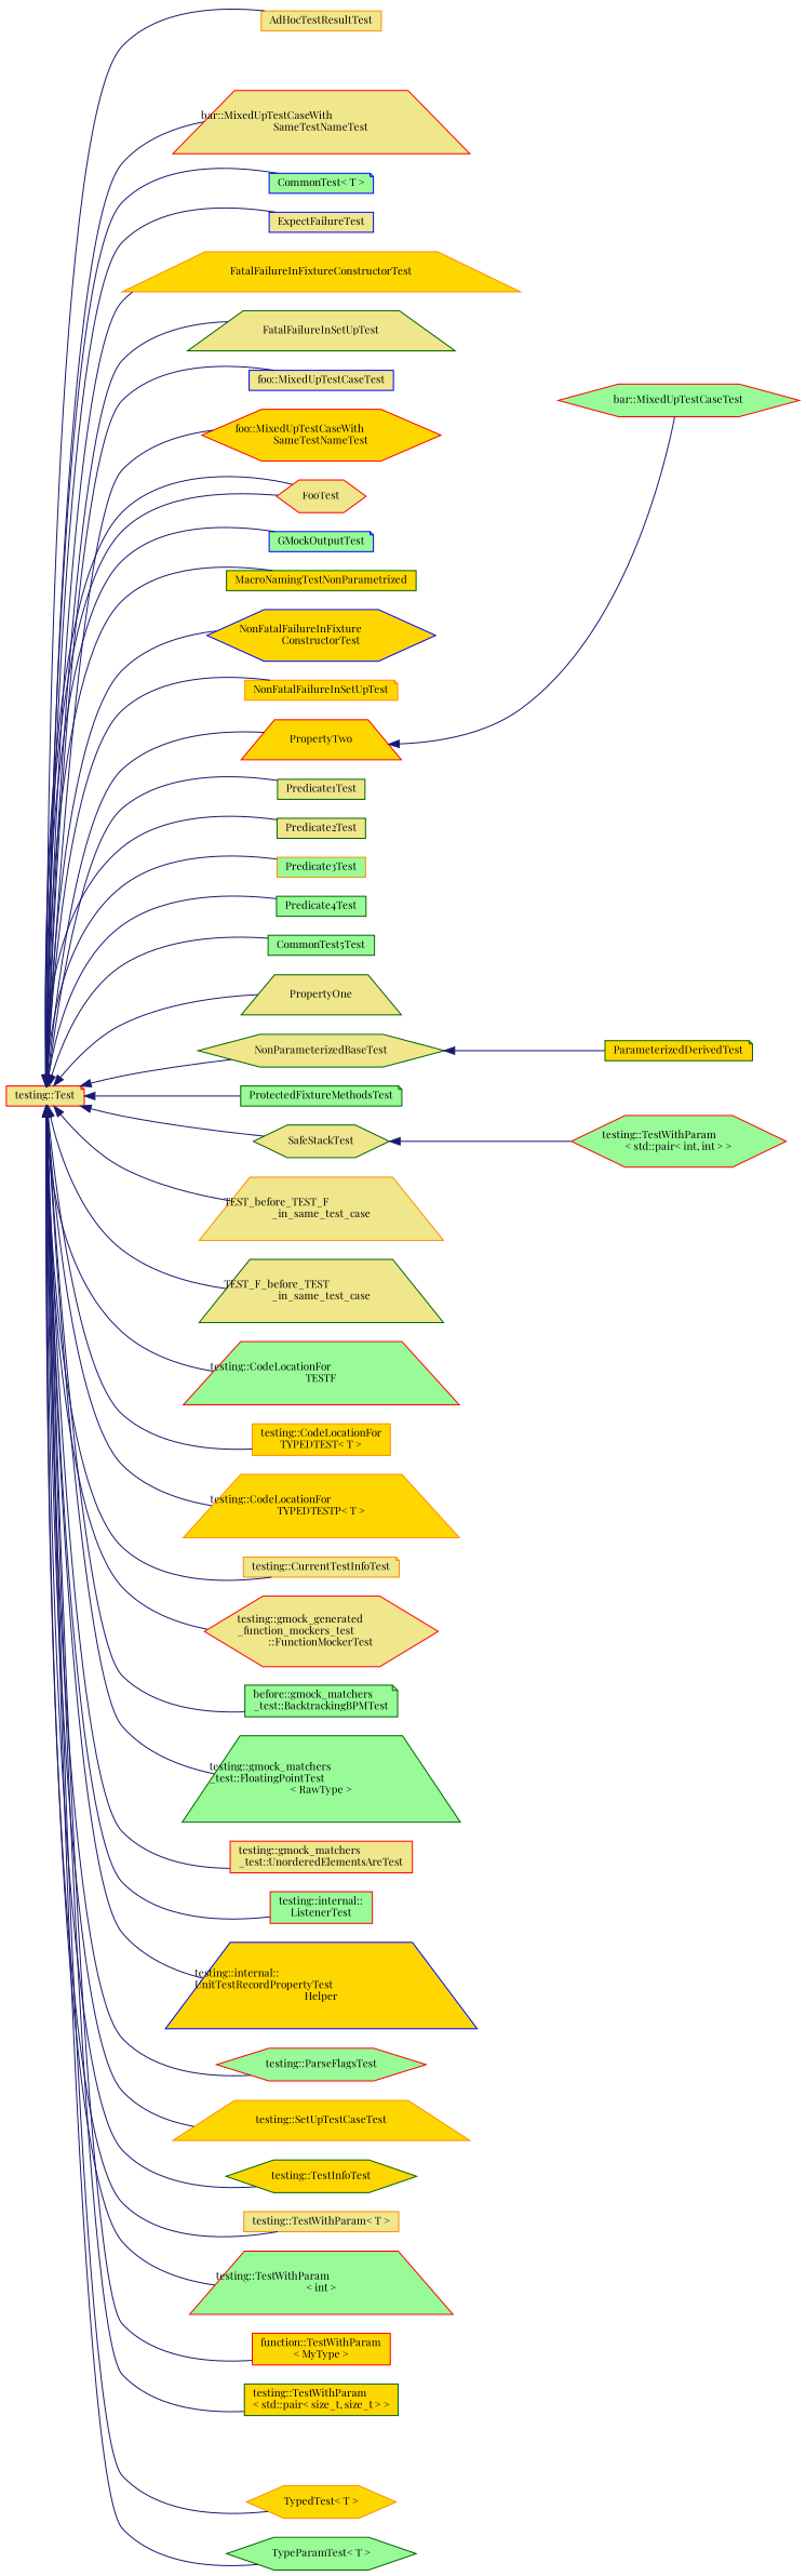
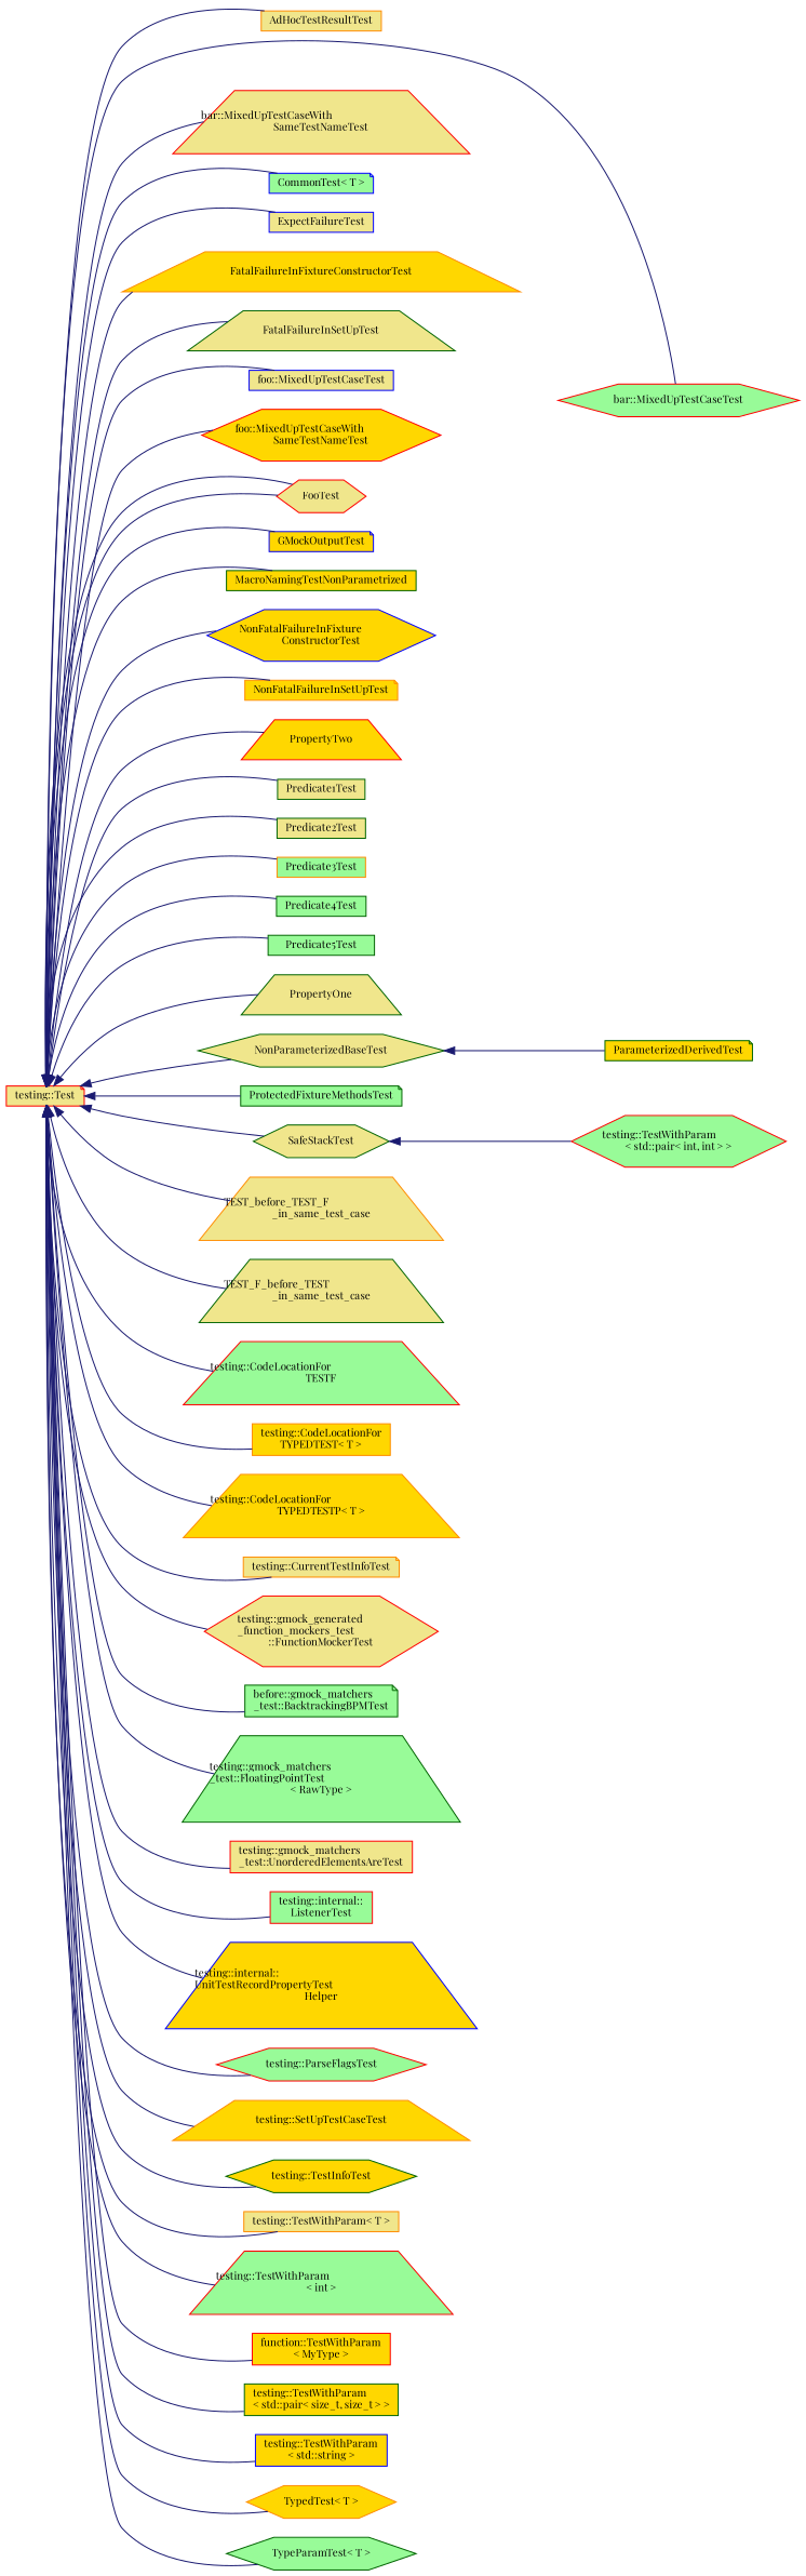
  digraph {
    fontname="Playfair Display"
    rankdir=LR
    node [color=darkgreen fillcolor=khaki fontname="Playfair Display" fontsize=10 shape=box style=filled]
    edge [color=midnightblue dir=back fontname="Playfair Display" fontsize=10 labelfontname=Helvetica labelfontsize=10 style=solid]
    n1 [color=red fontcolor=black height=0.2 label="testing::Test" shape=note width=0.4]
    n2 [color=darkorange height=0.2 label=AdHocTestResultTest width=0.4]
    n3 [color=red fillcolor=palegreen height=0.2 label="bar::MixedUpTestCaseTest" shape=hexagon width=0.4]
    n4 [color=red height=0.2 label="bar::MixedUpTestCaseWith\lSameTestNameTest" shape=trapezium width=0.4]
    n5 [color=blue fillcolor=palegreen height=0.2 label="CommonTest\< T \>" shape=note width=0.4]
    n6 [color=blue height=0.2 label=ExpectFailureTest width=0.4]
    n7 [color=darkorange fillcolor=gold height=0.2 label=FatalFailureInFixtureConstructorTest shape=trapezium width=0.4]
    n8 [height=0.2 label=FatalFailureInSetUpTest shape=trapezium width=0.4]
    n9 [color=blue height=0.2 label="foo::MixedUpTestCaseTest" width=0.4]
    n10 [color=red fillcolor=gold height=0.2 label="foo::MixedUpTestCaseWith\lSameTestNameTest" shape=hexagon width=0.4]
    n11 [color=red height=0.2 label=FooTest shape=hexagon width=0.4]
-   n12 [color=blue fillcolor=palegreen height=0.2 label=GMockOutputTest shape=note width=0.4]
+   n12 [color=blue fillcolor=gold height=0.2 label=GMockOutputTest shape=note width=0.4]
    n13 [fillcolor=gold height=0.2 label=MacroNamingTestNonParametrized width=0.4]
    n14 [color=blue fillcolor=gold height=0.2 label="NonFatalFailureInFixture\lConstructorTest" shape=hexagon width=0.4]
    n15 [color=darkorange fillcolor=gold height=0.2 label=NonFatalFailureInSetUpTest shape=note width=0.4]
    n16 [height=0.2 label=NonParameterizedBaseTest shape=hexagon width=0.4]
    n17 [height=0.2 label=Predicate1Test width=0.4]
    n18 [height=0.2 label=Predicate2Test width=0.4]
    n19 [color=darkorange fillcolor=palegreen height=0.2 label=Predicate3Test width=0.4]
    n20 [fillcolor=palegreen height=0.2 label=Predicate4Test width=0.4]
-   n21 [fillcolor=palegreen height=0.2 label=CommonTest5Test width=0.4]
+   n21 [fillcolor=palegreen height=0.2 label=Predicate5Test width=0.4]
    n22 [height=0.2 label=PropertyOne shape=trapezium width=0.4]
    n23 [color=red fillcolor=gold height=0.2 label=PropertyTwo shape=trapezium width=0.4]
    n24 [fillcolor=palegreen height=0.2 label=ProtectedFixtureMethodsTest shape=note width=0.4]
    n25 [height=0.2 label=SafeStackTest shape=hexagon width=0.4]
    n26 [color=darkorange height=0.2 label="TEST_before_TEST_F\l_in_same_test_case" shape=trapezium width=0.4]
    n27 [height=0.2 label="TEST_F_before_TEST\l_in_same_test_case" shape=trapezium width=0.4]
    n28 [color=red fillcolor=palegreen height=0.2 label="testing::CodeLocationFor\lTESTF" shape=trapezium width=0.4]
    n29 [color=darkorange fillcolor=gold height=0.2 label="testing::CodeLocationFor\lTYPEDTEST\< T \>" width=0.4]
    n30 [color=darkorange fillcolor=gold height=0.2 label="testing::CodeLocationFor\lTYPEDTESTP\< T \>" shape=trapezium width=0.4]
    n31 [color=darkorange height=0.2 label="testing::CurrentTestInfoTest" shape=note width=0.4]
    n32 [color=red height=0.2 label="testing::gmock_generated\l_function_mockers_test\l::FunctionMockerTest" shape=hexagon width=0.4]
    n33 [fillcolor=palegreen height=0.2 label="before::gmock_matchers\l_test::BacktrackingBPMTest" shape=note width=0.4]
    n34 [fillcolor=palegreen height=0.2 label="testing::gmock_matchers\l_test::FloatingPointTest\l\< RawType \>" shape=trapezium width=0.4]
    n35 [color=red height=0.2 label="testing::gmock_matchers\l_test::UnorderedElementsAreTest" width=0.4]
    n36 [color=red fillcolor=palegreen height=0.2 label="testing::internal::\lListenerTest" width=0.4]
    n37 [color=blue fillcolor=gold height=0.2 label="testing::internal::\lUnitTestRecordPropertyTest\lHelper" shape=trapezium width=0.4]
    n38 [color=red fillcolor=palegreen height=0.2 label="testing::ParseFlagsTest" shape=hexagon width=0.4]
    n39 [color=darkorange fillcolor=gold height=0.2 label="testing::SetUpTestCaseTest" shape=trapezium width=0.4]
    n40 [fillcolor=gold height=0.2 label="testing::TestInfoTest" shape=hexagon width=0.4]
    n41 [color=darkorange height=0.2 label="testing::TestWithParam\< T \>" width=0.4]
    n42 [color=red fillcolor=palegreen height=0.2 label="testing::TestWithParam\l\< int \>" shape=trapezium width=0.4]
    n43 [color=red fillcolor=gold height=0.2 label="function::TestWithParam\l\< MyType \>" width=0.4]
    n44 [fillcolor=gold height=0.2 label="testing::TestWithParam\l\< std::pair\< size_t, size_t \> \>" width=0.4]
+   n45 [color=blue fillcolor=gold height=0.2 label="testing::TestWithParam\l\< std::string \>" width=0.4]
    n46 [color=darkorange fillcolor=gold height=0.2 label="TypedTest\< T \>" shape=hexagon width=0.4]
    n47 [fillcolor=palegreen height=0.2 label="TypeParamTest\< T \>" shape=hexagon width=0.4]
    n48 [fillcolor=gold height=0.2 label=ParameterizedDerivedTest shape=note width=0.4]
    n49 [color=red fillcolor=palegreen height=0.2 label="testing::TestWithParam\l\< std::pair\< int, int \> \>" shape=hexagon width=0.4]
    n1 -> n2
-   n23 -> n3
+   n1 -> n3
    n1 -> n4
    n1 -> n5
    n1 -> n6
    n1 -> n7
    n1 -> n8
    n1 -> n9
    n1 -> n10
    n1 -> n11
    n1 -> n11
    n1 -> n12
    n1 -> n13
    n1 -> n14
    n1 -> n15
    n1 -> n16
    n1 -> n17
    n1 -> n18
    n1 -> n19
    n1 -> n20
    n1 -> n21
    n1 -> n22
    n1 -> n23
    n1 -> n24
    n1 -> n25
    n1 -> n26
    n1 -> n27
    n1 -> n28
    n1 -> n29
    n1 -> n30
    n1 -> n31
    n1 -> n32
    n1 -> n33
    n1 -> n34
    n1 -> n35
    n1 -> n36
    n1 -> n37
    n1 -> n38
    n1 -> n39
    n1 -> n40
    n1 -> n41
    n1 -> n42
    n1 -> n43
    n1 -> n44
+   n1 -> n45
    n1 -> n46
    n1 -> n47
    n16 -> n48
    n25 -> n49
  }
